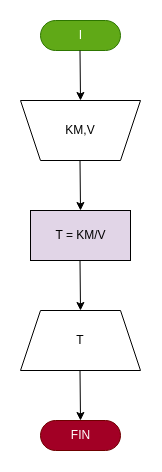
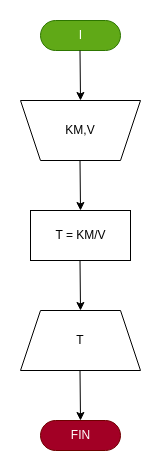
  <mxCell id="0" />
  <mxCell id="1" parent="0" />
  <mxCell id="2" value="I" style="html=1;dashed=0;whitespace=wrap;shape=mxgraph.dfd.start;fillColor=#60a917;fontColor=#ffffff;strokeColor=#2D7600;" vertex="1" parent="1"><mxGeometry x="40" y="20" width="80" height="30" as="geometry" /></mxCell>
  <mxCell id="3" value="KM,V" style="shape=trapezoid;perimeter=trapezoidPerimeter;whiteSpace=wrap;html=1;fixedSize=1;direction=west;" vertex="1" parent="1"><mxGeometry x="20" y="100" width="120" height="60" as="geometry" /></mxCell>
  <mxCell id="4" value="" style="endArrow=classic;html=1;" edge="1" parent="1"><mxGeometry width="50" height="50" relative="1" as="geometry"><mxPoint x="79.5" y="50" as="sourcePoint" /><mxPoint x="80" y="100" as="targetPoint" /></mxGeometry></mxCell>
- <mxCell id="5" value="T = KM/V" style="html=1;dashed=0;whitespace=wrap;fillColor=#e1d5e7;" vertex="1" parent="1"><mxGeometry x="30" y="210" width="100" height="50" as="geometry" /></mxCell>
+ <mxCell id="5" value="T = KM/V" style="html=1;dashed=0;whitespace=wrap;" vertex="1" parent="1"><mxGeometry x="30" y="210" width="100" height="50" as="geometry" /></mxCell>
  <mxCell id="6" value="" style="endArrow=classic;html=1;" edge="1" parent="1"><mxGeometry width="50" height="50" relative="1" as="geometry"><mxPoint x="79.5" y="160" as="sourcePoint" /><mxPoint x="80" y="210" as="targetPoint" /></mxGeometry></mxCell>
  <mxCell id="7" value="" style="endArrow=classic;html=1;" edge="1" parent="1"><mxGeometry width="50" height="50" relative="1" as="geometry"><mxPoint x="79.5" y="260" as="sourcePoint" /><mxPoint x="80" y="310" as="targetPoint" /></mxGeometry></mxCell>
  <mxCell id="8" value="T" style="shape=trapezoid;perimeter=trapezoidPerimeter;whiteSpace=wrap;html=1;fixedSize=1;" vertex="1" parent="1"><mxGeometry x="20" y="310" width="120" height="60" as="geometry" /></mxCell>
  <mxCell id="9" value="" style="endArrow=classic;html=1;" edge="1" parent="1"><mxGeometry width="50" height="50" relative="1" as="geometry"><mxPoint x="79.5" y="370" as="sourcePoint" /><mxPoint x="80" y="420" as="targetPoint" /></mxGeometry></mxCell>
  <mxCell id="10" value="FIN" style="html=1;dashed=0;whitespace=wrap;shape=mxgraph.dfd.start;fillColor=#a20025;fontColor=#ffffff;strokeColor=#6F0000;" vertex="1" parent="1"><mxGeometry x="40" y="420" width="80" height="30" as="geometry" /></mxCell>
